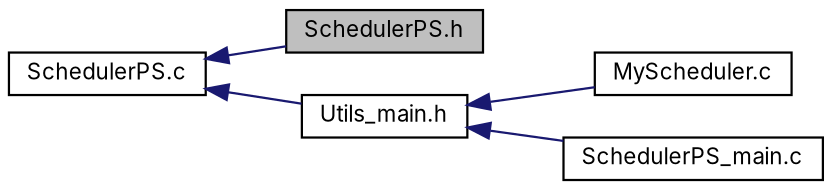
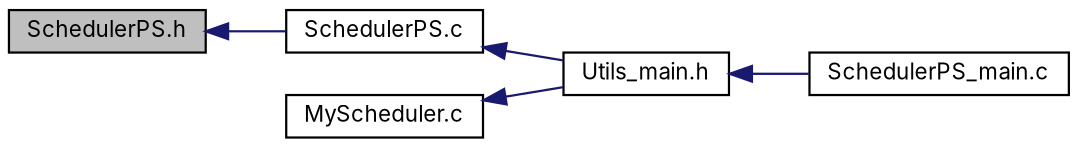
  digraph {
    fontname=Inter
    rankdir=LR
    node [color=black fillcolor=white fontname=Inter fontsize=10 shape=record style=filled]
    edge [color=midnightblue dir=back fontname=Inter fontsize=10 labelfontname=Helvetica labelfontsize=10 style=solid]
    n1 [fillcolor=grey75 fontcolor=black height=0.2 label="SchedulerPS.h" width=0.4]
    n2 [height=0.2 label="SchedulerPS.c" width=0.4]
    n3 [height=0.2 label="Utils_main.h" width=0.4]
    n4 [height=0.2 label="MyScheduler.c" width=0.4]
    n5 [height=0.2 label="SchedulerPS_main.c" width=0.4]
-   n2 -> n1
+   n1 -> n2
    n2 -> n3
-   n3 -> n4
+   n4 -> n3
    n3 -> n5
  }
